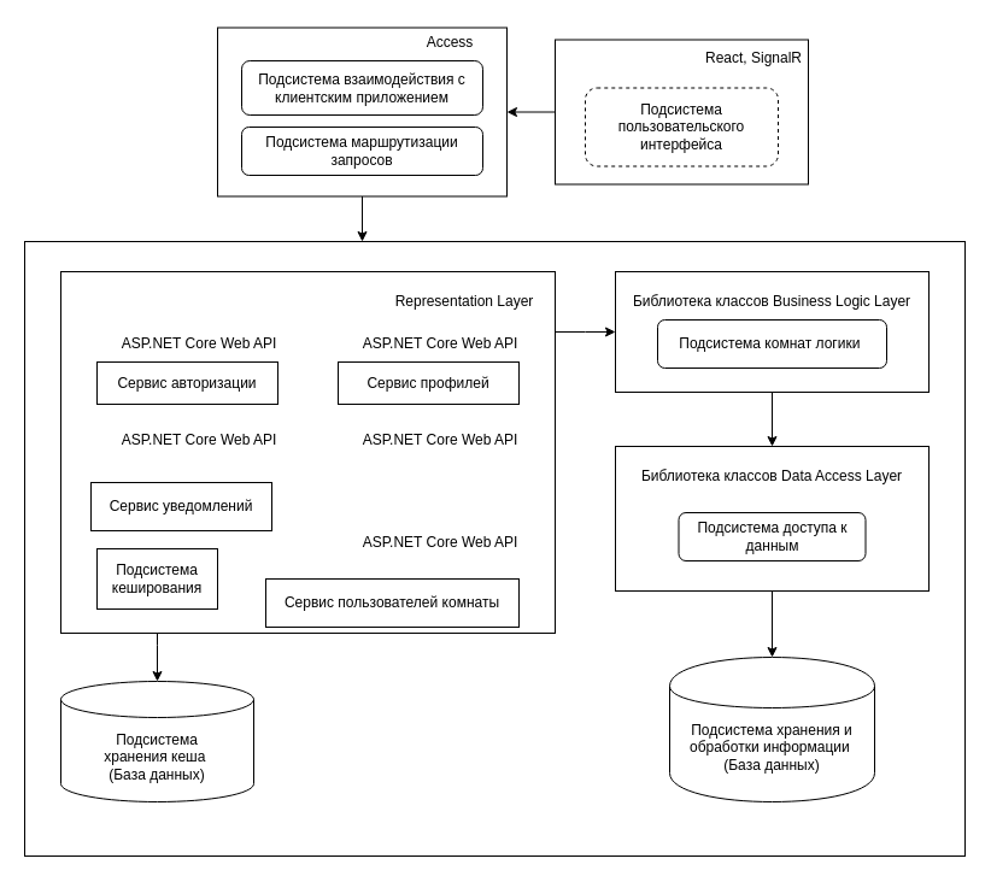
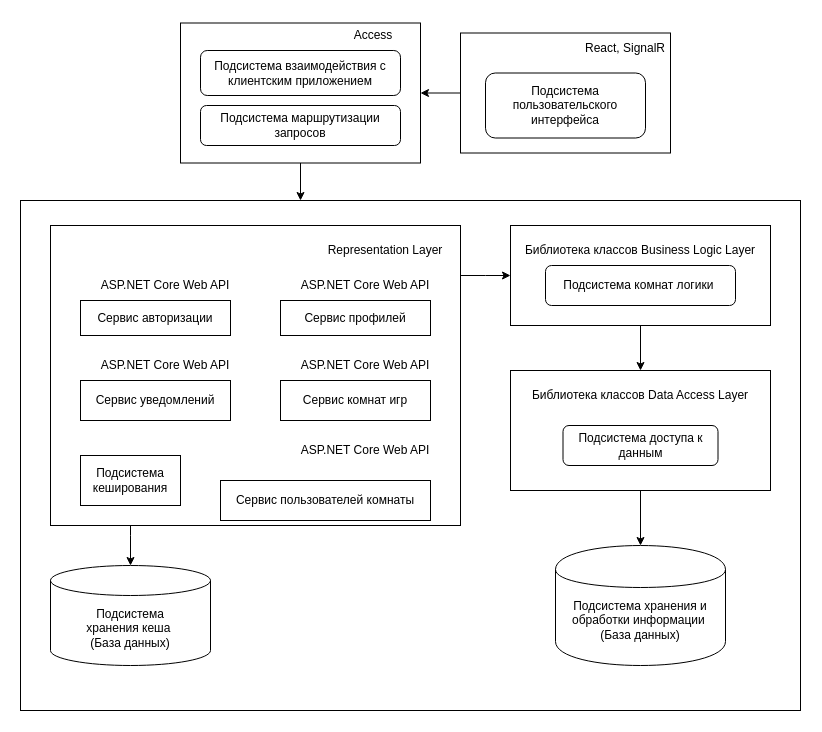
  <mxCell id="0" />
  <mxCell id="1" parent="0" />
  <mxCell id="2" value="" style="rounded=0;whiteSpace=wrap;html=1;" parent="1" vertex="1"><mxGeometry x="20" y="200" width="780" height="510" as="geometry" /></mxCell>
  <mxCell id="3" style="edgeStyle=orthogonalEdgeStyle;rounded=0;orthogonalLoop=1;jettySize=auto;html=1;" parent="1" source="4" edge="1"><mxGeometry relative="1" as="geometry"><mxPoint x="300" y="200" as="targetPoint" /></mxGeometry></mxCell>
  <mxCell id="4" value="" style="rounded=0;whiteSpace=wrap;html=1;" parent="1" vertex="1"><mxGeometry x="180" y="22.5" width="240" height="140" as="geometry" /></mxCell>
  <mxCell id="5" style="edgeStyle=orthogonalEdgeStyle;rounded=0;orthogonalLoop=1;jettySize=auto;html=1;entryX=0.5;entryY=0;entryDx=0;entryDy=0;" parent="1" source="6" target="9" edge="1"><mxGeometry relative="1" as="geometry" /></mxCell>
  <mxCell id="6" value="" style="rounded=0;whiteSpace=wrap;html=1;" parent="1" vertex="1"><mxGeometry x="510" y="225" width="260" height="100" as="geometry" /></mxCell>
  <mxCell id="7" value="" style="shape=cylinder;whiteSpace=wrap;html=1;boundedLbl=1;backgroundOutline=1;" parent="1" vertex="1"><mxGeometry x="555" y="545" width="170" height="120" as="geometry" /></mxCell>
  <mxCell id="8" style="edgeStyle=orthogonalEdgeStyle;rounded=0;orthogonalLoop=1;jettySize=auto;html=1;entryX=0.5;entryY=0;entryDx=0;entryDy=0;" parent="1" source="9" target="7" edge="1"><mxGeometry relative="1" as="geometry" /></mxCell>
  <mxCell id="9" value="" style="html=1;dashed=0;whiteSpace=wrap;" parent="1" vertex="1"><mxGeometry x="510" y="370" width="260" height="120" as="geometry" /></mxCell>
  <mxCell id="10" style="edgeStyle=orthogonalEdgeStyle;rounded=0;orthogonalLoop=1;jettySize=auto;html=1;" parent="1" source="11" target="4" edge="1"><mxGeometry relative="1" as="geometry" /></mxCell>
  <mxCell id="11" value="" style="html=1;dashed=0;whiteSpace=wrap;" parent="1" vertex="1"><mxGeometry x="460" y="32.5" width="210" height="120" as="geometry" /></mxCell>
  <mxCell id="12" value="React, SignalR" style="text;html=1;align=center;verticalAlign=middle;whiteSpace=wrap;rounded=0;" parent="1" vertex="1"><mxGeometry x="555" y="32.5" width="140" height="30" as="geometry" /></mxCell>
  <mxCell id="13" value="Подсистема хранения и обработки информации&amp;nbsp;&lt;div&gt;(База данных)&lt;/div&gt;" style="text;html=1;align=center;verticalAlign=middle;whiteSpace=wrap;rounded=0;" parent="1" vertex="1"><mxGeometry x="570" y="605" width="140" height="30" as="geometry" /></mxCell>
  <mxCell id="14" value="Библиотека классов&amp;nbsp;Business Logic Layer" style="text;html=1;align=center;verticalAlign=middle;whiteSpace=wrap;rounded=0;" parent="1" vertex="1"><mxGeometry x="520" y="235" width="240" height="30" as="geometry" /></mxCell>
  <mxCell id="15" value="Библиотека классов&amp;nbsp;Data Access Layer" style="text;html=1;align=center;verticalAlign=middle;whiteSpace=wrap;rounded=0;" parent="1" vertex="1"><mxGeometry x="520" y="380" width="240" height="30" as="geometry" /></mxCell>
  <mxCell id="16" value="Access" style="text;html=1;align=center;verticalAlign=middle;whiteSpace=wrap;rounded=0;" parent="1" vertex="1"><mxGeometry x="320" y="20" width="106" height="30" as="geometry" /></mxCell>
  <mxCell id="17" value="Подсистема доступа к данным" style="rounded=1;whiteSpace=wrap;html=1;" parent="1" vertex="1"><mxGeometry x="562.5" y="425" width="155" height="40" as="geometry" /></mxCell>
  <mxCell id="18" value="Подсистема взаимодействия с клиентским приложением" style="rounded=1;whiteSpace=wrap;html=1;" parent="1" vertex="1"><mxGeometry x="200" y="50" width="200" height="45" as="geometry" /></mxCell>
  <mxCell id="19" value="Подсистема маршрутизации запросов" style="rounded=1;whiteSpace=wrap;html=1;" parent="1" vertex="1"><mxGeometry x="200" y="105" width="200" height="40" as="geometry" /></mxCell>
  <mxCell id="20" value="Подсистема комнат логики&amp;nbsp;" style="rounded=1;whiteSpace=wrap;html=1;" parent="1" vertex="1"><mxGeometry x="545" y="265" width="190" height="40" as="geometry" /></mxCell>
- <mxCell id="21" value="Подсистема пользовательского интерфейса" style="rounded=1;whiteSpace=wrap;html=1;align=center;verticalAlign=middle;dashed=1;" parent="1" vertex="1"><mxGeometry x="485" y="72.5" width="160" height="65" as="geometry" /></mxCell>
+ <mxCell id="21" value="Подсистема пользовательского интерфейса" style="rounded=1;whiteSpace=wrap;html=1;align=center;verticalAlign=middle;" parent="1" vertex="1"><mxGeometry x="485" y="72.5" width="160" height="65" as="geometry" /></mxCell>
  <mxCell id="22" style="edgeStyle=orthogonalEdgeStyle;rounded=0;orthogonalLoop=1;jettySize=auto;html=1;entryX=0;entryY=0.5;entryDx=0;entryDy=0;" parent="1" source="23" target="6" edge="1"><mxGeometry relative="1" as="geometry"><Array as="points"><mxPoint x="485" y="275" /><mxPoint x="485" y="275" /></Array></mxGeometry></mxCell>
  <mxCell id="23" value="" style="rounded=0;whiteSpace=wrap;html=1;" parent="1" vertex="1"><mxGeometry x="50" y="225" width="410" height="300" as="geometry" /></mxCell>
  <mxCell id="24" value="Representation Layer" style="text;html=1;align=center;verticalAlign=middle;whiteSpace=wrap;rounded=0;" parent="1" vertex="1"><mxGeometry x="320" y="235" width="130" height="30" as="geometry" /></mxCell>
  <mxCell id="25" value="Сервис авторизации" style="rounded=0;whiteSpace=wrap;html=1;" parent="1" vertex="1"><mxGeometry x="80" y="300" width="150" height="35" as="geometry" /></mxCell>
- <mxCell id="26" value="Сервис уведомлений" style="rounded=0;whiteSpace=wrap;html=1;" parent="1" vertex="1"><mxGeometry x="75" y="400" width="150" height="40" as="geometry" /></mxCell>
+ <mxCell id="26" value="Сервис уведомлений" style="rounded=0;whiteSpace=wrap;html=1;" parent="1" vertex="1"><mxGeometry x="80" y="380" width="150" height="40" as="geometry" /></mxCell>
  <mxCell id="27" value="Сервис профилей" style="rounded=0;whiteSpace=wrap;html=1;" parent="1" vertex="1"><mxGeometry x="280" y="300" width="150" height="35" as="geometry" /></mxCell>
  <mxCell id="28" value="Сервис пользователей комнаты" style="rounded=0;whiteSpace=wrap;html=1;" parent="1" vertex="1"><mxGeometry x="220" y="480" width="210" height="40" as="geometry" /></mxCell>
+ <mxCell id="29" value="Сервис комнат игр" style="rounded=0;whiteSpace=wrap;html=1;" parent="1" vertex="1"><mxGeometry x="280" y="380" width="150" height="40" as="geometry" /></mxCell>
  <mxCell id="30" value="ASP.NET Core Web API" style="text;html=1;align=center;verticalAlign=middle;whiteSpace=wrap;rounded=0;" parent="1" vertex="1"><mxGeometry x="90" y="270" width="150" height="30" as="geometry" /></mxCell>
  <mxCell id="31" value="ASP.NET Core Web API" style="text;html=1;align=center;verticalAlign=middle;whiteSpace=wrap;rounded=0;" parent="1" vertex="1"><mxGeometry x="90" y="350" width="150" height="30" as="geometry" /></mxCell>
  <mxCell id="32" value="ASP.NET Core Web API" style="text;html=1;align=center;verticalAlign=middle;whiteSpace=wrap;rounded=0;" parent="1" vertex="1"><mxGeometry x="290" y="350" width="150" height="30" as="geometry" /></mxCell>
  <mxCell id="33" value="ASP.NET Core Web API" style="text;html=1;align=center;verticalAlign=middle;whiteSpace=wrap;rounded=0;" parent="1" vertex="1"><mxGeometry x="290" y="435" width="150" height="30" as="geometry" /></mxCell>
  <mxCell id="34" value="ASP.NET Core Web API" style="text;html=1;align=center;verticalAlign=middle;whiteSpace=wrap;rounded=0;" parent="1" vertex="1"><mxGeometry x="290" y="270" width="150" height="30" as="geometry" /></mxCell>
  <mxCell id="35" value="Подсистема кеширования" style="whiteSpace=wrap;html=1;rounded=0;" parent="1" vertex="1"><mxGeometry x="80" y="455" width="100" height="50" as="geometry" /></mxCell>
  <mxCell id="36" value="" style="shape=cylinder3;whiteSpace=wrap;html=1;boundedLbl=1;backgroundOutline=1;size=15;" parent="1" vertex="1"><mxGeometry x="50" y="565" width="160" height="100" as="geometry" /></mxCell>
  <mxCell id="37" value="Подсистема хранения кеша&amp;nbsp;&lt;br&gt;(База данных)" style="text;html=1;align=center;verticalAlign=middle;whiteSpace=wrap;rounded=0;" parent="1" vertex="1"><mxGeometry x="70" y="620" width="120" height="15" as="geometry" /></mxCell>
  <mxCell id="38" style="edgeStyle=orthogonalEdgeStyle;rounded=0;orthogonalLoop=1;jettySize=auto;html=1;entryX=0.5;entryY=0;entryDx=0;entryDy=0;entryPerimeter=0;" parent="1" source="23" target="36" edge="1"><mxGeometry relative="1" as="geometry"><Array as="points"><mxPoint x="130" y="535" /><mxPoint x="130" y="535" /></Array></mxGeometry></mxCell>
